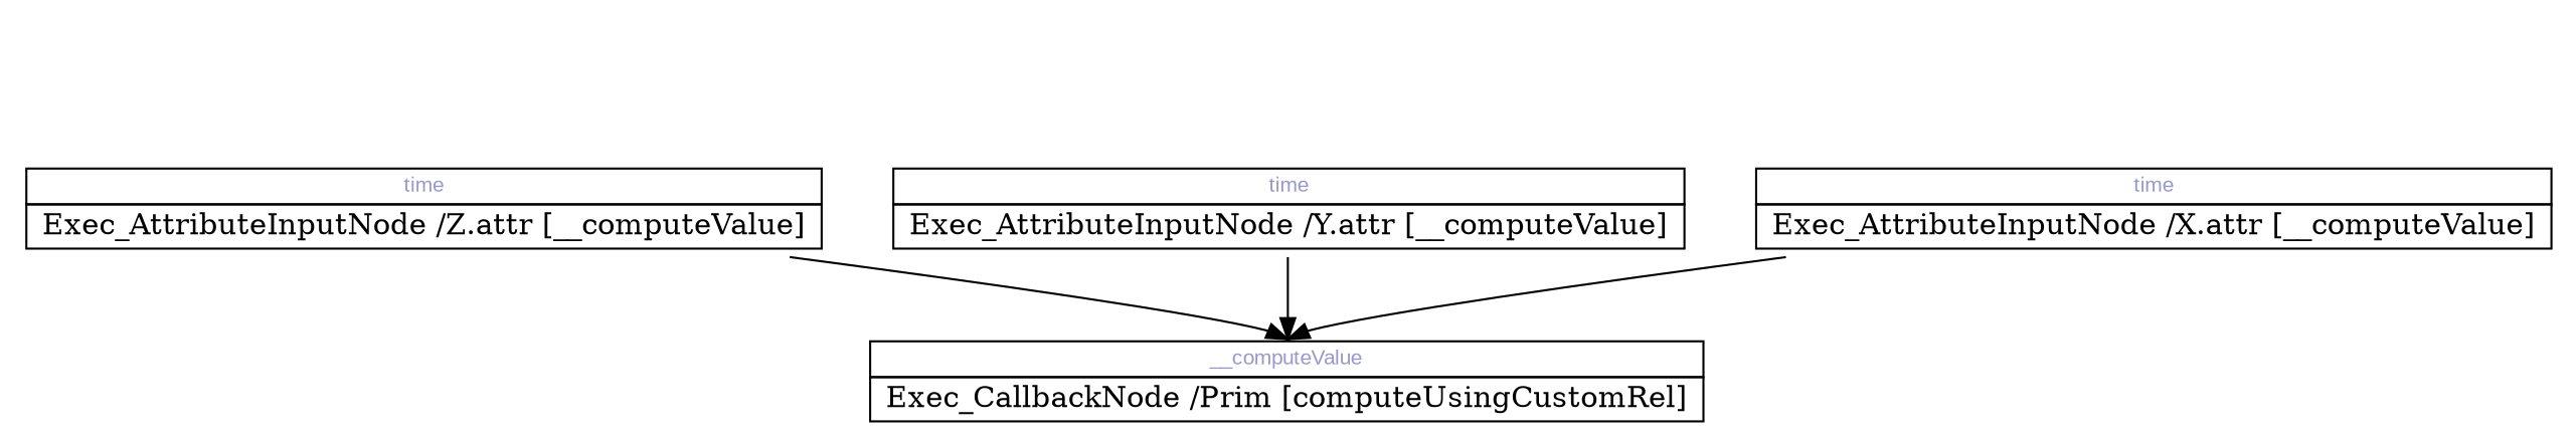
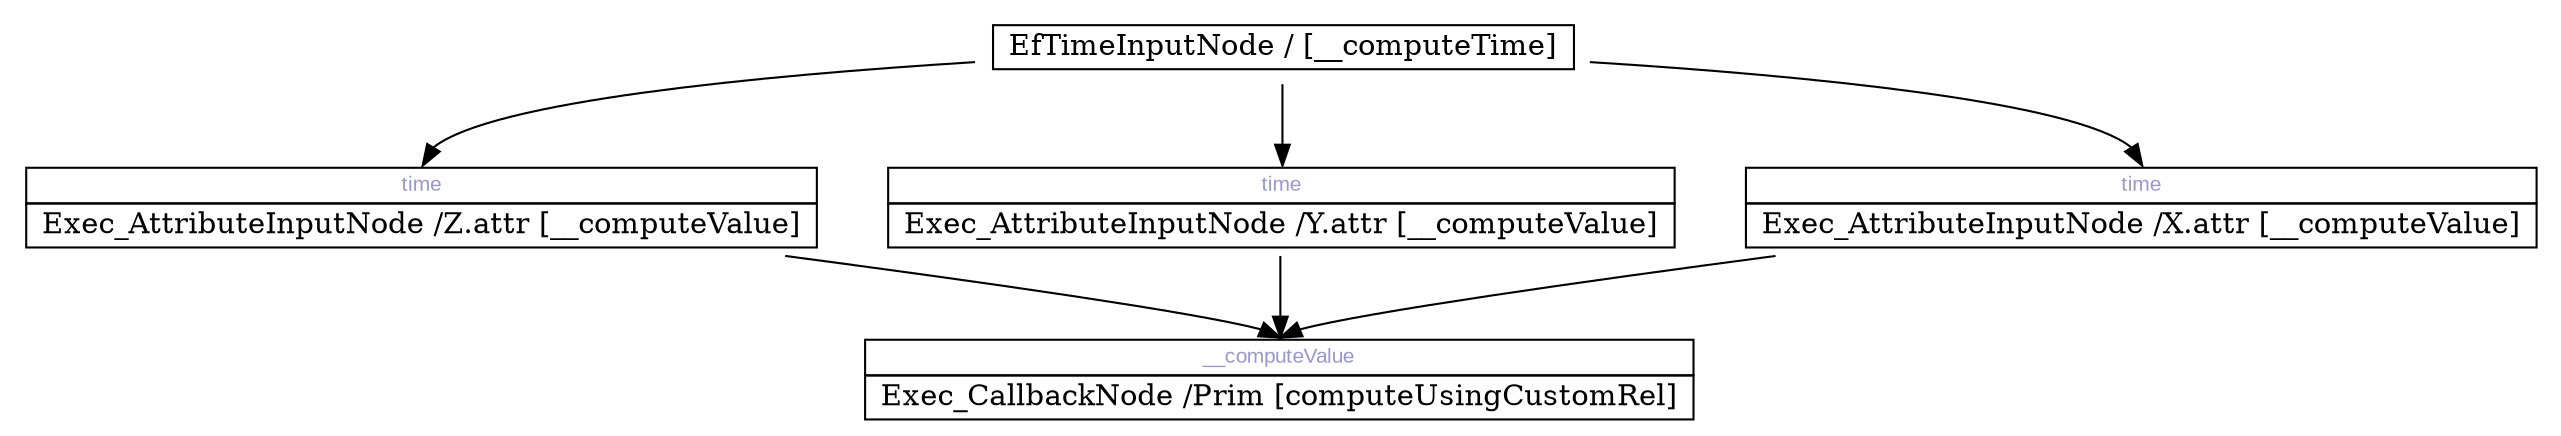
  digraph {
    rankdir=TB
    node [shape=plaintext]
    edge [headport="0x7f82365255b0:n"]
+   n1 [label=< 		<TABLE BORDER="0" CELLBORDER="1" CELLSPACING="0"> 			<TR><TD COLSPAN="1"> EfTimeInputNode / [__computeTime] </TD></TR> 		</TABLE>>]
    n2 [label=< 		<TABLE BORDER="0" CELLBORDER="1" CELLSPACING="0"> 			<TR><TD PORT="0x7f82365242f0" COLSPAN="1"><FONT POINT-SIZE="10" FACE="Arial" COLOR="#9999cc">time</FONT></TD></TR> 			<TR><TD COLSPAN="1"> Exec_AttributeInputNode /Z.attr [__computeValue] </TD></TR> 		</TABLE>>]
    n3 [label=< 		<TABLE BORDER="0" CELLBORDER="1" CELLSPACING="0"> 			<TR><TD PORT="0x7f8236525400" COLSPAN="1"><FONT POINT-SIZE="10" FACE="Arial" COLOR="#9999cc">time</FONT></TD></TR> 			<TR><TD COLSPAN="1"> Exec_AttributeInputNode /Y.attr [__computeValue] </TD></TR> 		</TABLE>>]
    n4 [label=< 		<TABLE BORDER="0" CELLBORDER="1" CELLSPACING="0"> 			<TR><TD PORT="0x7f8236525460" COLSPAN="1"><FONT POINT-SIZE="10" FACE="Arial" COLOR="#9999cc">time</FONT></TD></TR> 			<TR><TD COLSPAN="1"> Exec_AttributeInputNode /X.attr [__computeValue] </TD></TR> 		</TABLE>>]
    n5 [label=< 		<TABLE BORDER="0" CELLBORDER="1" CELLSPACING="0"> 			<TR><TD PORT="0x7f82365255b0" COLSPAN="1"><FONT POINT-SIZE="10" FACE="Arial" COLOR="#9999cc">__computeValue</FONT></TD></TR> 			<TR><TD COLSPAN="1"> Exec_CallbackNode /Prim [computeUsingCustomRel] </TD></TR> 		</TABLE>>]
+   n1 -> n2 [headport="0x7f82365242f0:n"]
+   n1 -> n3 [headport="0x7f8236525400:n"]
+   n1 -> n4 [headport="0x7f8236525460:n"]
    n2 -> n5
    n3 -> n5
    n4 -> n5
  }
